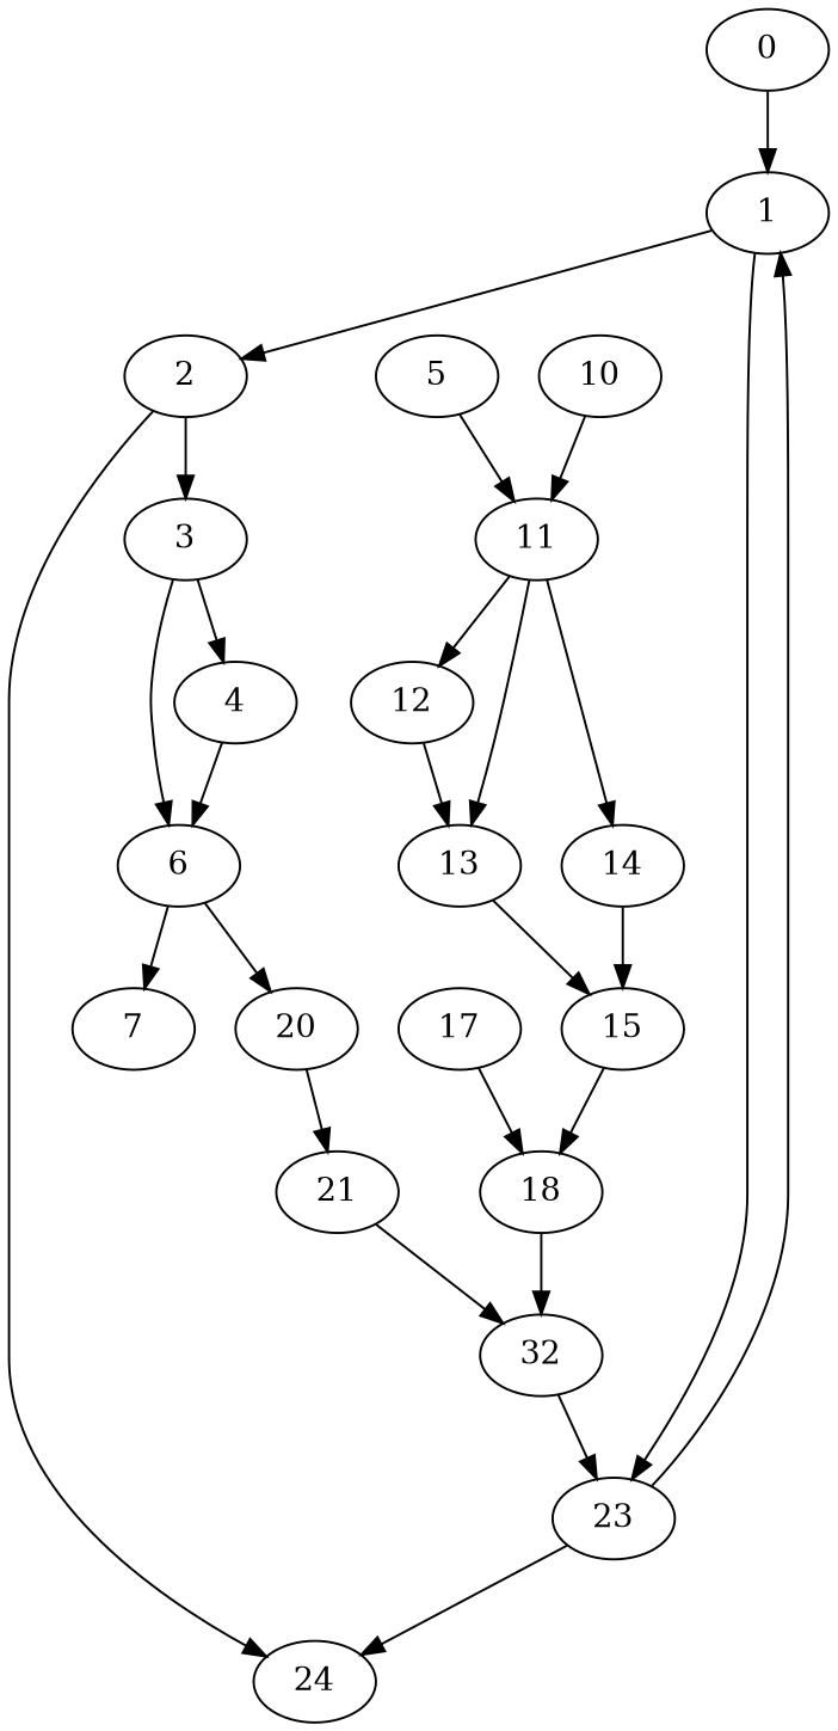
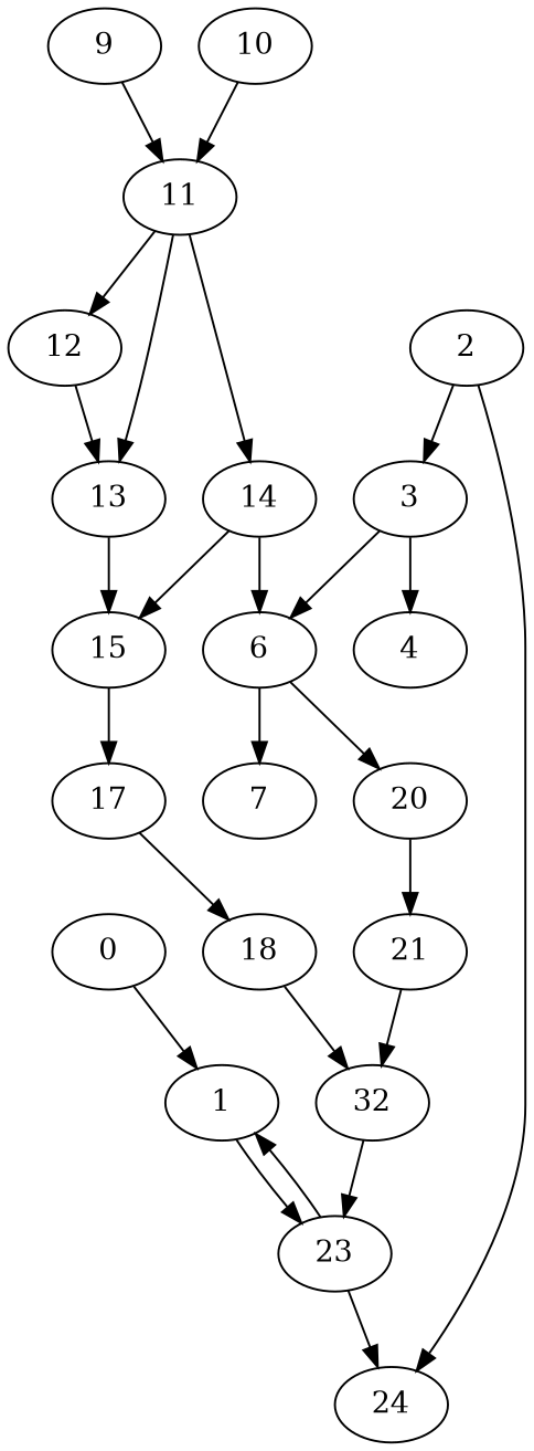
  digraph {
    0
    1
    2
    23
    3
    24
    4
    6
    7
    20
    21
-   9 [label=5]
+   9
    11
    10
    12
    13
    14
    15
    17
    18
    n21 [label=32]
    0 -> 1
-   1 -> 2
    1 -> 23
    2 -> 3
    2 -> 24
    23 -> 1
    23 -> 24
    3 -> 4
    3 -> 6
-   4 -> 6
+   14 -> 6
    6 -> 7
    6 -> 20
    20 -> 21
    21 -> n21
    9 -> 11
    11 -> 12
    11 -> 13
    11 -> 14
    10 -> 11
    12 -> 13
    13 -> 15
    14 -> 15
-   15 -> 18
+   15 -> 17
    17 -> 18
    18 -> n21
    n21 -> 23
  }
